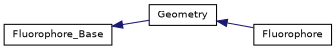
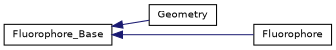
  digraph {
    rankdir=LR
    node [color=black fillcolor=white fontname=Helvetica fontsize=10 shape=record style=filled]
    edge [color=midnightblue dir=back fontname=Helvetica fontsize=10 labelfontname=Helvetica labelfontsize=10 style=solid]
    n1 [height=0.2 label=Geometry width=0.4]
    n2 [height=0.2 label=Fluorophore_Base width=0.4]
    n3 [height=0.2 label=Fluorophore width=0.4]
    n2 -> n1
-   n1 -> n3
+   n2 -> n3
  }
